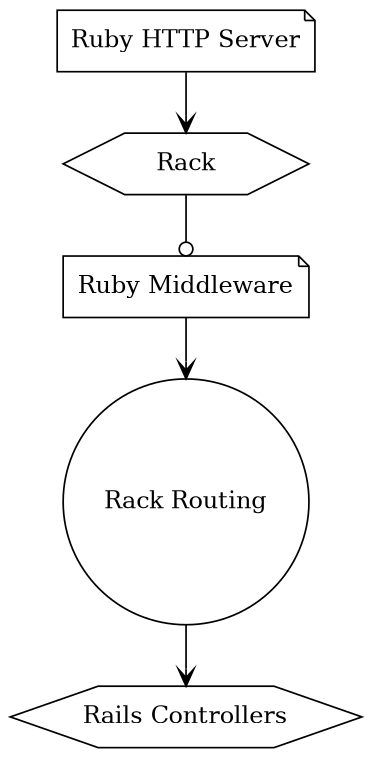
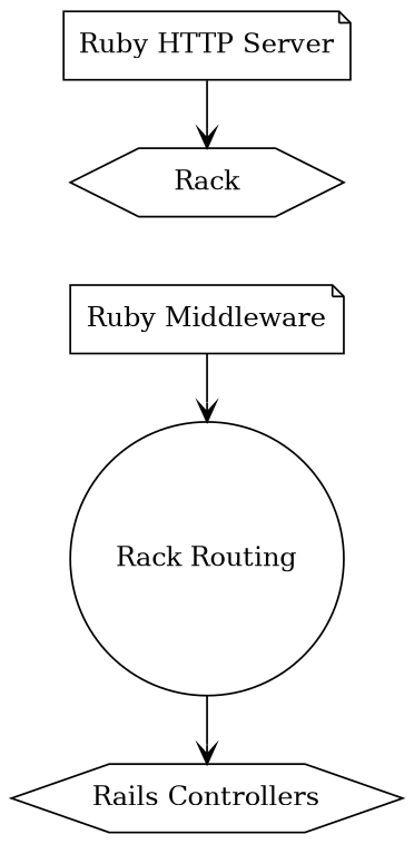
  digraph {
    nodesep=0.1
    rankdir=TB
    node [shape=note]
    edge [arrowhead=vee]
    n1 [label="Ruby HTTP Server" width=2]
    n2 [label=Rack shape=hexagon width=2]
    n3 [label="Ruby Middleware" width=2]
    n4 [label="Rack Routing" shape=circle width=2]
    n5 [label="Rails Controllers" shape=hexagon width=2]
    n1 -> n2
-   n2 -> n3 [arrowhead=odot]
    n3 -> n4
    n4 -> n5
  }
